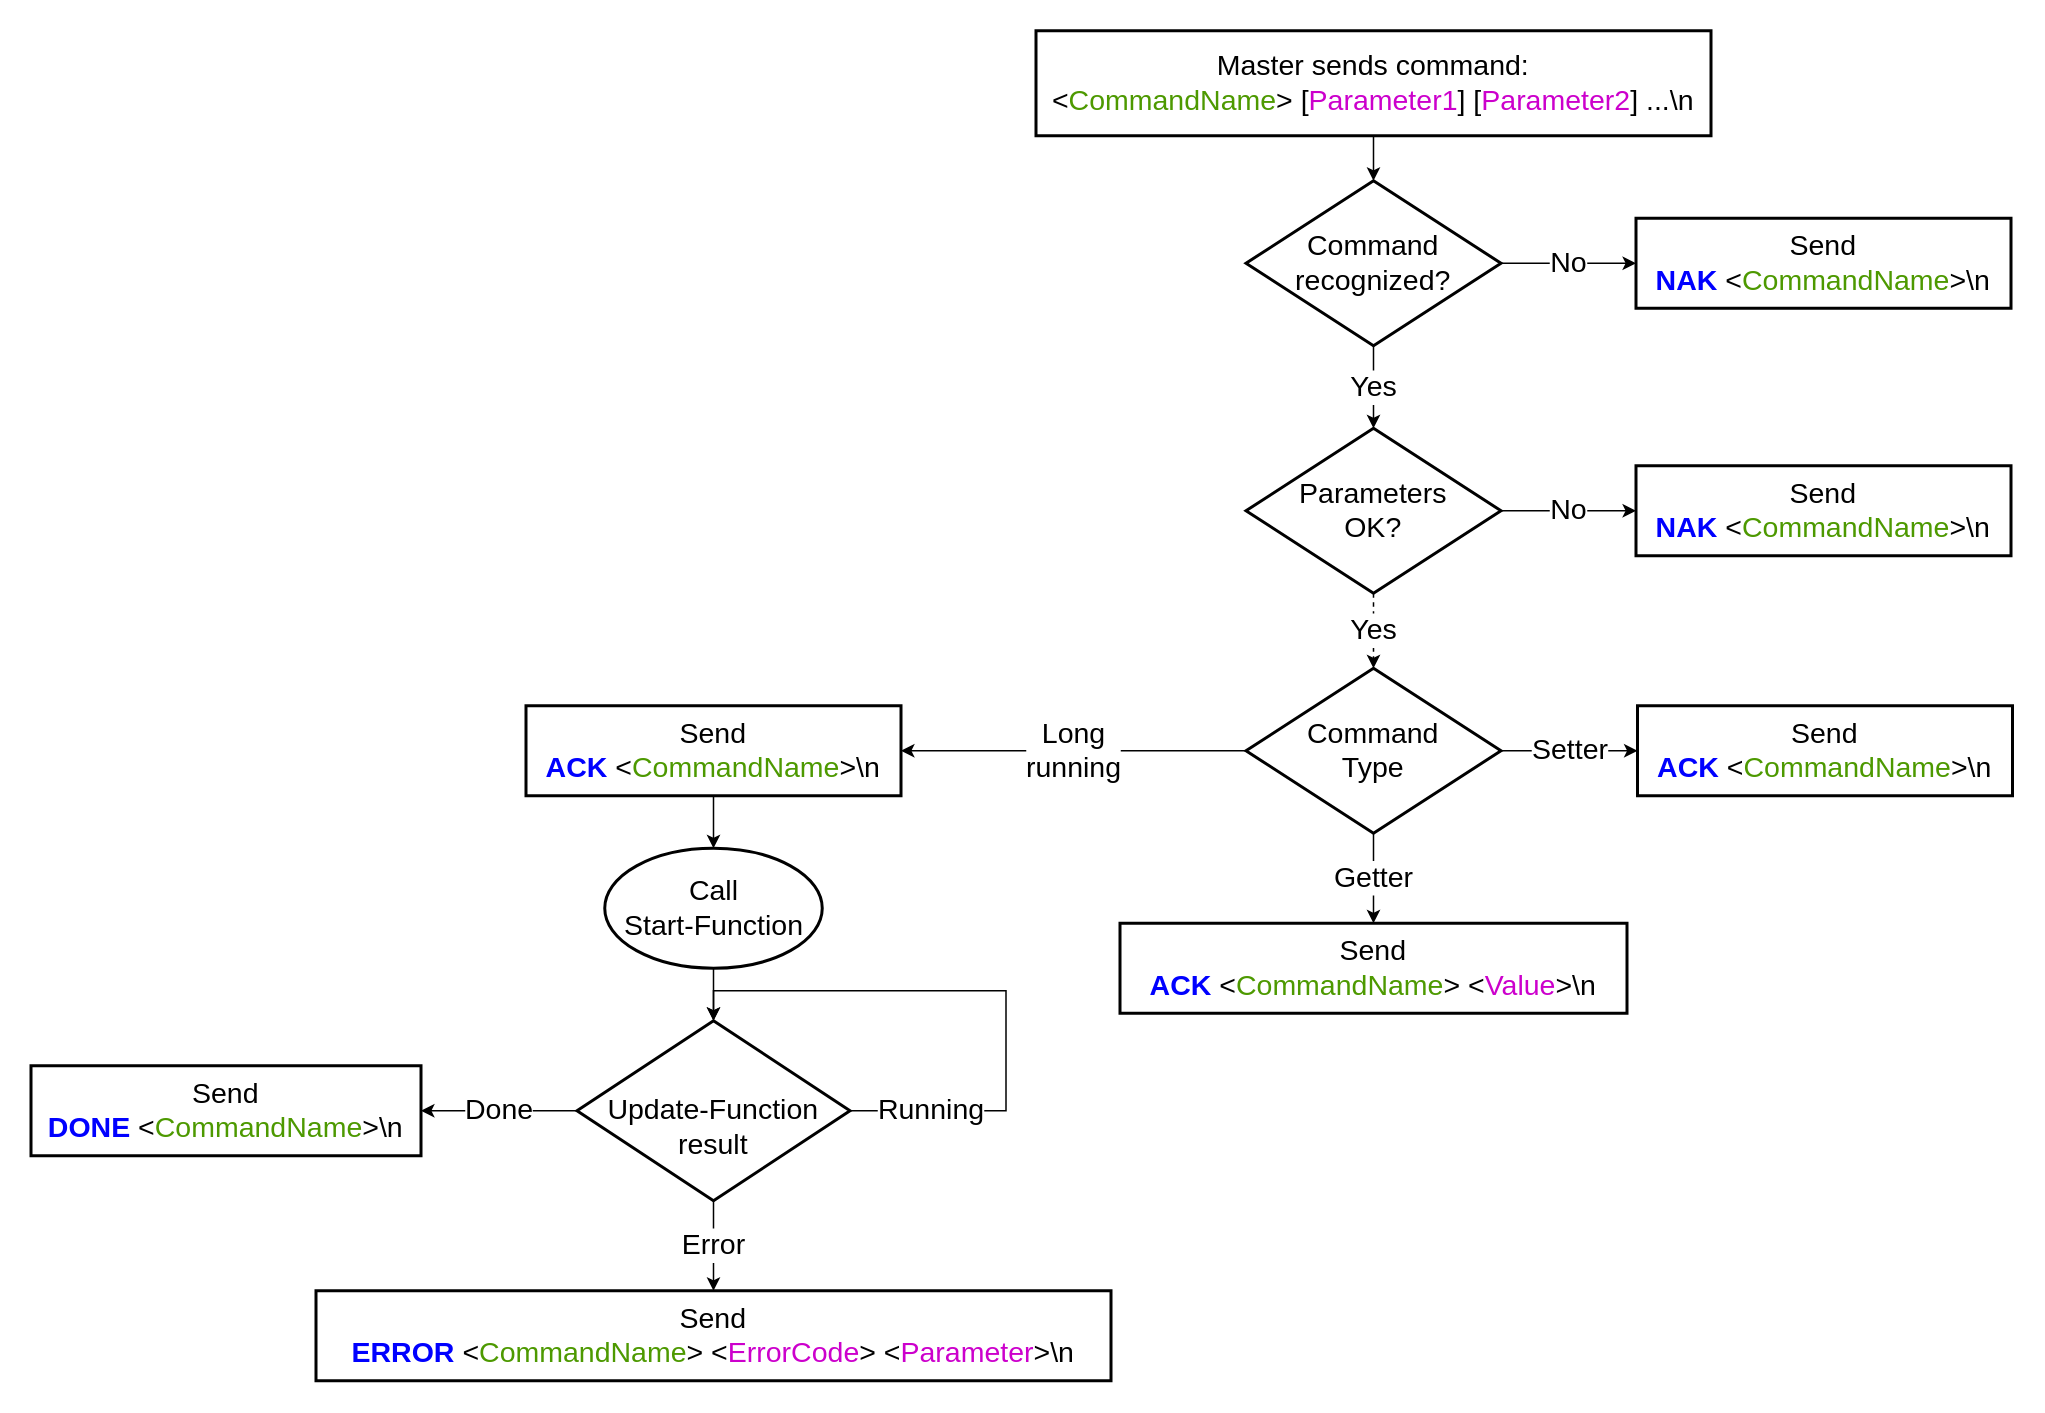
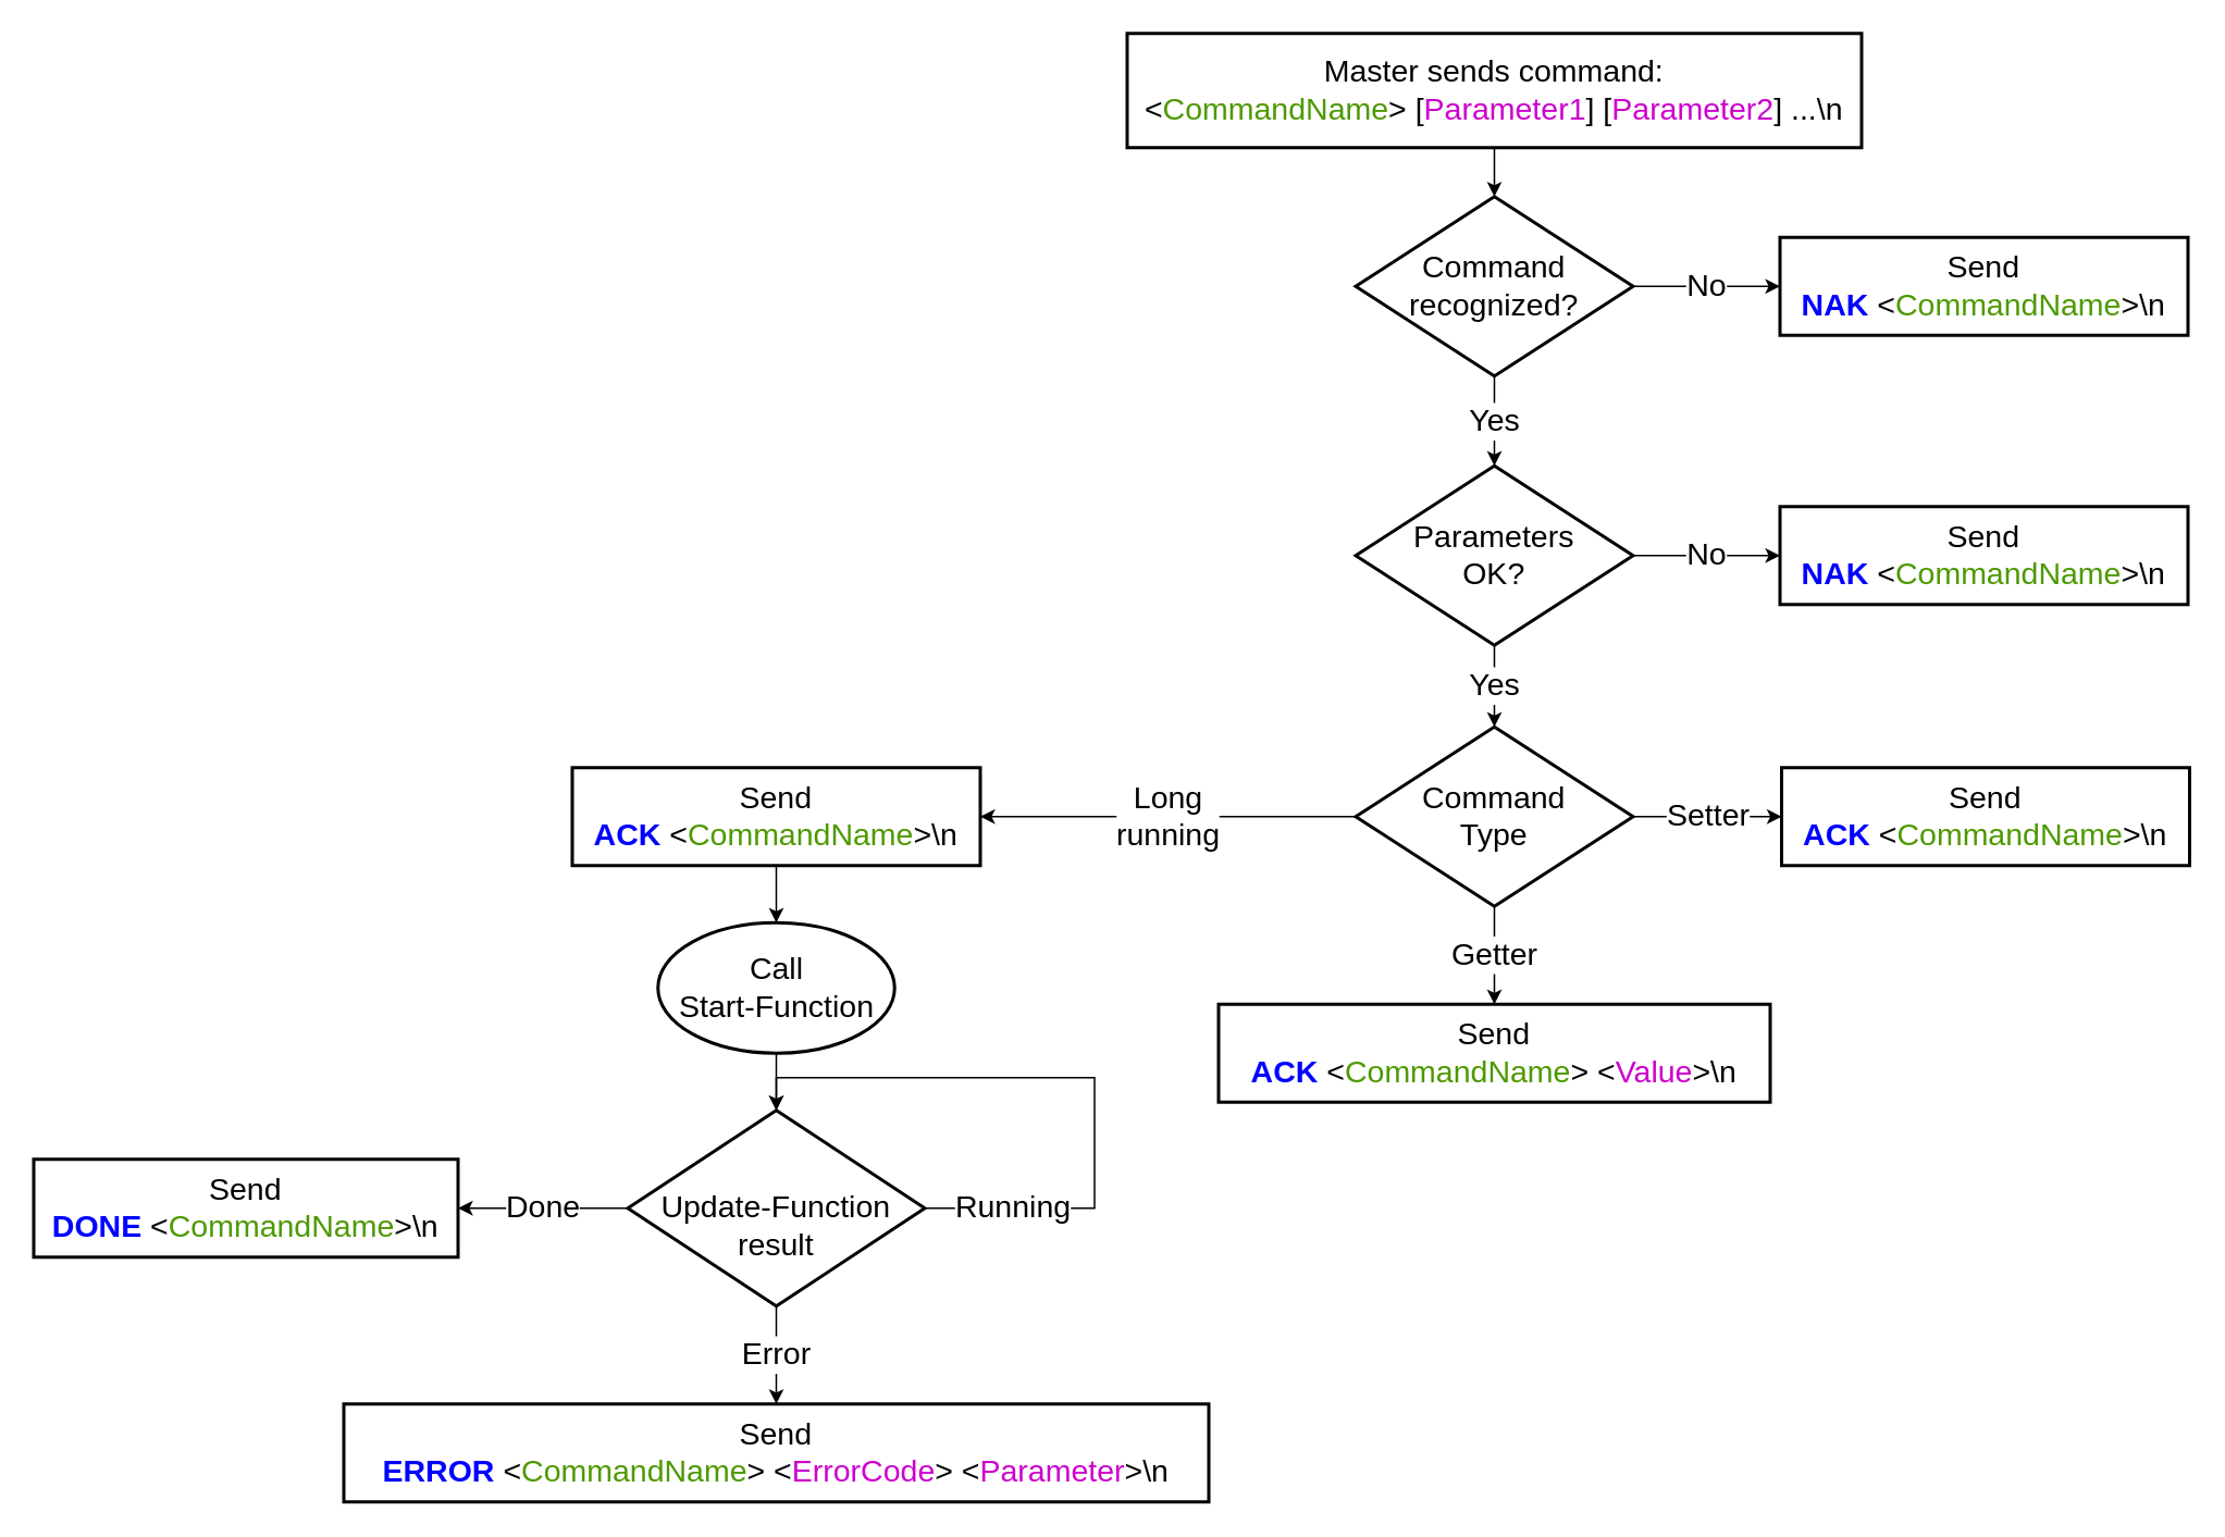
  <mxCell id="0" style=";html=1;" />
  <mxCell id="1" style=";html=1;" parent="0" />
  <mxCell id="2" value="" style="edgeStyle=orthogonalEdgeStyle;rounded=0;orthogonalLoop=1;jettySize=auto;html=1;fontSize=19;" edge="1" parent="1" source="3" target="6"><mxGeometry relative="1" as="geometry" /></mxCell>
  <mxCell id="3" value="&lt;div&gt;Master sends command:&lt;/div&gt;&lt;div&gt;&amp;lt;&lt;font color=&quot;#4D9900&quot;&gt;CommandName&lt;/font&gt;&amp;gt; [&lt;font color=&quot;#CC00CC&quot;&gt;Parameter1&lt;/font&gt;] [&lt;font color=&quot;#CC00CC&quot;&gt;Parameter2&lt;/font&gt;] ...\n&lt;br&gt;&lt;/div&gt;" style="rounded=0;whiteSpace=wrap;html=1;strokeWidth=2;fontSize=19;" vertex="1" parent="1"><mxGeometry x="690" y="20" width="450" height="70" as="geometry" /></mxCell>
  <mxCell id="4" value="&lt;div&gt;Yes&lt;/div&gt;" style="edgeStyle=orthogonalEdgeStyle;rounded=0;orthogonalLoop=1;jettySize=auto;html=1;fontSize=19;" edge="1" parent="1" source="6" target="9"><mxGeometry relative="1" as="geometry" /></mxCell>
  <mxCell id="5" value="No" style="edgeStyle=orthogonalEdgeStyle;rounded=0;orthogonalLoop=1;jettySize=auto;html=1;fontSize=19;entryX=0;entryY=0.5;entryDx=0;entryDy=0;" edge="1" parent="1" source="6" target="14"><mxGeometry relative="1" as="geometry"><mxPoint x="1080" y="175" as="targetPoint" /></mxGeometry></mxCell>
  <mxCell id="6" value="Command recognized?" style="rhombus;whiteSpace=wrap;html=1;strokeWidth=2;fontSize=19;" vertex="1" parent="1"><mxGeometry x="830" y="120" width="170" height="110" as="geometry" /></mxCell>
  <mxCell id="7" value="No" style="edgeStyle=orthogonalEdgeStyle;rounded=0;orthogonalLoop=1;jettySize=auto;html=1;fontSize=19;entryX=0;entryY=0.5;entryDx=0;entryDy=0;" edge="1" parent="1" source="9" target="15"><mxGeometry relative="1" as="geometry"><mxPoint x="1080" y="340" as="targetPoint" /></mxGeometry></mxCell>
- <mxCell id="8" value="Yes" style="edgeStyle=orthogonalEdgeStyle;rounded=0;orthogonalLoop=1;jettySize=auto;html=1;fontSize=19;dashed=1;" edge="1" parent="1" source="9" target="13"><mxGeometry relative="1" as="geometry" /></mxCell>
+ <mxCell id="8" value="Yes" style="edgeStyle=orthogonalEdgeStyle;rounded=0;orthogonalLoop=1;jettySize=auto;html=1;fontSize=19;" edge="1" parent="1" source="9" target="13"><mxGeometry relative="1" as="geometry" /></mxCell>
  <mxCell id="9" value="&lt;div align=&quot;center&quot;&gt;Parameters&lt;br&gt;OK?&lt;/div&gt;" style="rhombus;whiteSpace=wrap;html=1;strokeWidth=2;fontSize=19;" vertex="1" parent="1"><mxGeometry x="830" y="285" width="170" height="110" as="geometry" /></mxCell>
  <mxCell id="10" value="Getter" style="edgeStyle=orthogonalEdgeStyle;rounded=0;orthogonalLoop=1;jettySize=auto;html=1;fontSize=19;entryX=0.5;entryY=0;entryDx=0;entryDy=0;" edge="1" parent="1" source="13" target="17"><mxGeometry relative="1" as="geometry"><mxPoint x="915" y="655" as="targetPoint" /></mxGeometry></mxCell>
  <mxCell id="11" value="Long&lt;br&gt;running" style="edgeStyle=orthogonalEdgeStyle;rounded=0;orthogonalLoop=1;jettySize=auto;html=1;fontSize=19;entryX=1;entryY=0.5;entryDx=0;entryDy=0;" edge="1" parent="1" source="13" target="19"><mxGeometry relative="1" as="geometry"><mxPoint x="669.571" y="500.714" as="targetPoint" /></mxGeometry></mxCell>
  <mxCell id="12" value="Setter" style="edgeStyle=orthogonalEdgeStyle;rounded=0;orthogonalLoop=1;jettySize=auto;html=1;fontSize=19;entryX=0;entryY=0.5;entryDx=0;entryDy=0;" edge="1" parent="1" source="13" target="16"><mxGeometry relative="1" as="geometry"><mxPoint x="1110" y="500" as="targetPoint" /></mxGeometry></mxCell>
  <mxCell id="13" value="Command&lt;br&gt;Type" style="rhombus;whiteSpace=wrap;html=1;strokeWidth=2;fontSize=19;" vertex="1" parent="1"><mxGeometry x="830" y="445" width="170" height="110" as="geometry" /></mxCell>
  <mxCell id="14" value="Send&lt;br&gt;&lt;font color=&quot;#0000FF&quot;&gt;&lt;b&gt;NAK &lt;/b&gt;&lt;/font&gt;&amp;lt;&lt;font color=&quot;#4D9900&quot;&gt;CommandName&lt;/font&gt;&amp;gt;\n" style="rounded=0;whiteSpace=wrap;html=1;strokeWidth=2;fontSize=19;" vertex="1" parent="1"><mxGeometry x="1090" y="145" width="250" height="60" as="geometry" /></mxCell>
  <mxCell id="15" value="Send&lt;br&gt;&lt;font color=&quot;#0000FF&quot;&gt;&lt;b&gt;NAK &lt;/b&gt;&lt;/font&gt;&amp;lt;&lt;font color=&quot;#4D9900&quot;&gt;CommandName&lt;/font&gt;&amp;gt;\n" style="rounded=0;whiteSpace=wrap;html=1;strokeWidth=2;fontSize=19;" vertex="1" parent="1"><mxGeometry x="1090" y="310" width="250" height="60" as="geometry" /></mxCell>
  <mxCell id="16" value="Send&lt;br&gt;&lt;font color=&quot;#0000FF&quot;&gt;&lt;b&gt;ACK &lt;/b&gt;&lt;/font&gt;&amp;lt;&lt;font color=&quot;#4D9900&quot;&gt;CommandName&lt;/font&gt;&amp;gt;\n" style="rounded=0;whiteSpace=wrap;html=1;strokeWidth=2;fontSize=19;" vertex="1" parent="1"><mxGeometry x="1091" y="470" width="250" height="60" as="geometry" /></mxCell>
  <mxCell id="17" value="Send&lt;br&gt;&lt;font color=&quot;#0000FF&quot;&gt;&lt;b&gt;ACK &lt;/b&gt;&lt;/font&gt;&amp;lt;&lt;font color=&quot;#4D9900&quot;&gt;CommandName&lt;/font&gt;&amp;gt; &amp;lt;&lt;font color=&quot;#CC00CC&quot;&gt;Value&lt;/font&gt;&amp;gt;\n" style="rounded=0;whiteSpace=wrap;html=1;strokeWidth=2;fontSize=19;" vertex="1" parent="1"><mxGeometry x="746" y="615" width="338" height="60" as="geometry" /></mxCell>
  <mxCell id="18" value="" style="edgeStyle=orthogonalEdgeStyle;rounded=0;orthogonalLoop=1;jettySize=auto;html=1;fontSize=19;" edge="1" parent="1" source="19" target="21"><mxGeometry relative="1" as="geometry" /></mxCell>
  <mxCell id="19" value="Send&lt;br&gt;&lt;font color=&quot;#0000FF&quot;&gt;&lt;b&gt;ACK &lt;/b&gt;&lt;/font&gt;&amp;lt;&lt;font color=&quot;#4D9900&quot;&gt;CommandName&lt;/font&gt;&amp;gt;\n" style="rounded=0;whiteSpace=wrap;html=1;strokeWidth=2;fontSize=19;" vertex="1" parent="1"><mxGeometry x="350" y="470" width="250" height="60" as="geometry" /></mxCell>
  <mxCell id="20" value="" style="edgeStyle=orthogonalEdgeStyle;rounded=0;orthogonalLoop=1;jettySize=auto;html=1;fontSize=19;entryX=0.5;entryY=0;entryDx=0;entryDy=0;" edge="1" parent="1" source="21" target="24"><mxGeometry relative="1" as="geometry"><mxPoint x="475" y="725" as="targetPoint" /></mxGeometry></mxCell>
  <mxCell id="21" value="&lt;div&gt;Call&lt;br&gt;Start-Function&lt;/div&gt;" style="ellipse;whiteSpace=wrap;html=1;strokeWidth=2;fontSize=19;" vertex="1" parent="1"><mxGeometry x="402.5" y="565" width="145" height="80" as="geometry" /></mxCell>
  <mxCell id="22" value="Error" style="edgeStyle=orthogonalEdgeStyle;rounded=0;orthogonalLoop=1;jettySize=auto;html=1;fontSize=19;" edge="1" parent="1" source="24" target="25"><mxGeometry relative="1" as="geometry" /></mxCell>
  <mxCell id="23" value="Done" style="edgeStyle=orthogonalEdgeStyle;rounded=0;orthogonalLoop=1;jettySize=auto;html=1;fontSize=19;" edge="1" parent="1" source="24" target="27"><mxGeometry relative="1" as="geometry" /></mxCell>
  <mxCell id="24" value="&lt;div&gt;&lt;br&gt;&lt;/div&gt;&lt;div&gt;Update-Function result&lt;br&gt;&lt;/div&gt;" style="rhombus;whiteSpace=wrap;html=1;strokeWidth=2;fontSize=19;" vertex="1" parent="1"><mxGeometry x="384" y="680" width="182" height="120" as="geometry" /></mxCell>
  <mxCell id="25" value="Send&lt;br&gt;&lt;font color=&quot;#0000FF&quot;&gt;&lt;b&gt;ERROR &lt;/b&gt;&lt;/font&gt;&amp;lt;&lt;font color=&quot;#4D9900&quot;&gt;CommandName&lt;/font&gt;&amp;gt; &amp;lt;&lt;font color=&quot;#CC00CC&quot;&gt;ErrorCode&lt;/font&gt;&amp;gt; &amp;lt;&lt;font color=&quot;#CC00CC&quot;&gt;Parameter&lt;/font&gt;&amp;gt;\n" style="rounded=0;whiteSpace=wrap;html=1;strokeWidth=2;fontSize=19;" vertex="1" parent="1"><mxGeometry x="210" y="860" width="530" height="60" as="geometry" /></mxCell>
  <mxCell id="26" value="Running" style="edgeStyle=orthogonalEdgeStyle;rounded=0;orthogonalLoop=1;jettySize=auto;html=1;exitX=1;exitY=0.5;exitDx=0;exitDy=0;entryX=0.5;entryY=0;entryDx=0;entryDy=0;fontSize=19;" edge="1" parent="1" source="24" target="24"><mxGeometry x="-0.73" relative="1" as="geometry"><Array as="points"><mxPoint x="670" y="740" /><mxPoint x="670" y="660" /><mxPoint x="475" y="660" /></Array><mxPoint as="offset" /></mxGeometry></mxCell>
  <mxCell id="27" value="Send&lt;br&gt;&lt;font color=&quot;#0000FF&quot;&gt;&lt;b&gt;DONE &lt;/b&gt;&lt;/font&gt;&amp;lt;&lt;font color=&quot;#4D9900&quot;&gt;CommandName&lt;/font&gt;&amp;gt;\n" style="rounded=0;whiteSpace=wrap;html=1;strokeWidth=2;fontSize=19;" vertex="1" parent="1"><mxGeometry x="20" y="710" width="260" height="60" as="geometry" /></mxCell>
